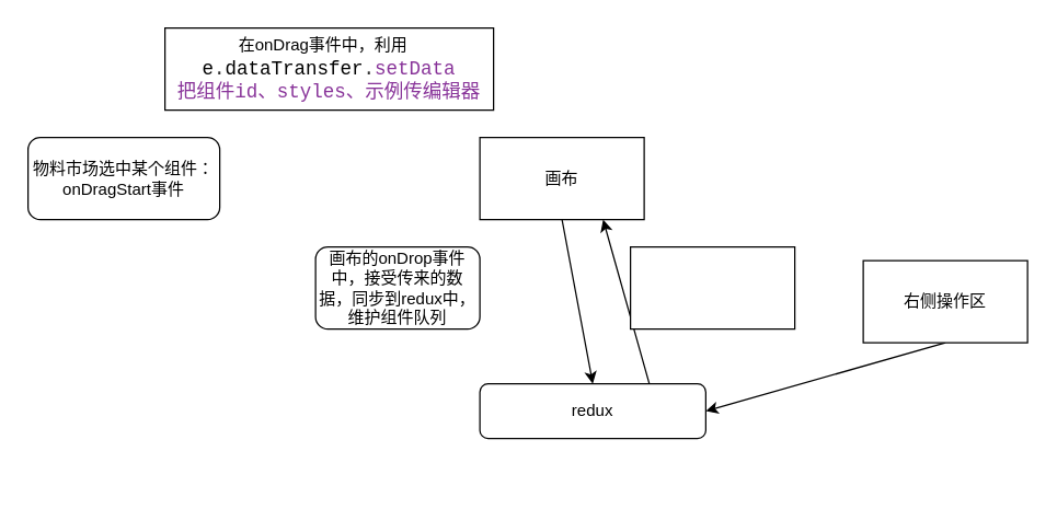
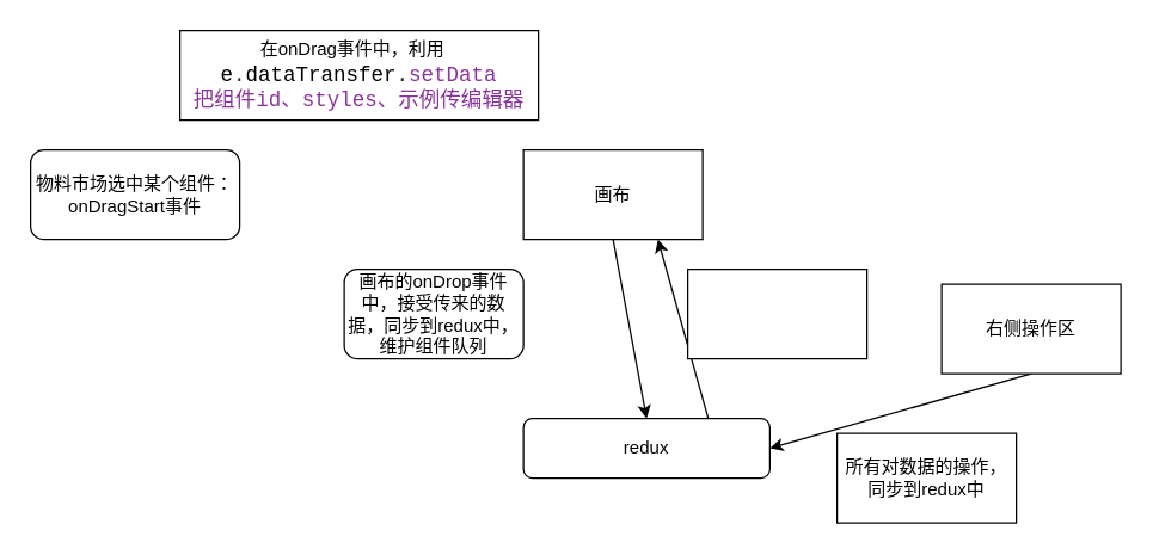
  <mxCell id="0" />
  <mxCell id="1" parent="0" />
  <mxCell id="2" value="物料市场选中某个组件：onDragStart事件" style="rounded=1;whiteSpace=wrap;html=1;" vertex="1" parent="1"><mxGeometry x="20" y="100" width="140" height="60" as="geometry" /></mxCell>
  <mxCell id="3" style="edgeStyle=none;html=1;exitX=0.5;exitY=1;exitDx=0;exitDy=0;entryX=0.5;entryY=0;entryDx=0;entryDy=0;" edge="1" parent="1" source="4" target="7"><mxGeometry relative="1" as="geometry" /></mxCell>
  <mxCell id="4" value="画布" style="rounded=0;whiteSpace=wrap;html=1;" vertex="1" parent="1"><mxGeometry x="350" y="100" width="120" height="60" as="geometry" /></mxCell>
  <mxCell id="5" value="在onDrag事件中，利用&lt;span style=&quot;background-color: rgb(255 , 255 , 255) ; color: rgb(48 , 48 , 48) ; font-family: &amp;#34;source code pro&amp;#34; , &amp;#34;courier new&amp;#34; , monospace , &amp;#34;consolas&amp;#34; , &amp;#34;courier new&amp;#34; , monospace ; font-size: 14px&quot;&gt;&amp;nbsp; &lt;/span&gt;&lt;span style=&quot;font-family: &amp;#34;source code pro&amp;#34; , &amp;#34;courier new&amp;#34; , monospace , &amp;#34;consolas&amp;#34; , &amp;#34;courier new&amp;#34; , monospace ; font-size: 14px&quot;&gt;e&lt;/span&gt;&lt;span style=&quot;background-color: rgb(255 , 255 , 255) ; color: rgb(48 , 48 , 48) ; font-family: &amp;#34;source code pro&amp;#34; , &amp;#34;courier new&amp;#34; , monospace , &amp;#34;consolas&amp;#34; , &amp;#34;courier new&amp;#34; , monospace ; font-size: 14px&quot;&gt;.&lt;/span&gt;&lt;span style=&quot;font-family: &amp;#34;source code pro&amp;#34; , &amp;#34;courier new&amp;#34; , monospace , &amp;#34;consolas&amp;#34; , &amp;#34;courier new&amp;#34; , monospace ; font-size: 14px&quot;&gt;dataTransfer&lt;/span&gt;&lt;span style=&quot;background-color: rgb(255 , 255 , 255) ; color: rgb(48 , 48 , 48) ; font-family: &amp;#34;source code pro&amp;#34; , &amp;#34;courier new&amp;#34; , monospace , &amp;#34;consolas&amp;#34; , &amp;#34;courier new&amp;#34; , monospace ; font-size: 14px&quot;&gt;.&lt;/span&gt;&lt;span style=&quot;font-family: &amp;#34;source code pro&amp;#34; , &amp;#34;courier new&amp;#34; , monospace , &amp;#34;consolas&amp;#34; , &amp;#34;courier new&amp;#34; , monospace ; font-size: 14px ; color: rgb(136 , 51 , 153)&quot;&gt;setData&lt;br&gt;把组件id、styles、示例传编辑器&lt;br&gt;&lt;/span&gt;" style="rounded=0;whiteSpace=wrap;html=1;" vertex="1" parent="1"><mxGeometry x="120" y="20" width="240" height="60" as="geometry" /></mxCell>
  <mxCell id="6" style="edgeStyle=none;html=1;exitX=0.75;exitY=0;exitDx=0;exitDy=0;entryX=0.75;entryY=1;entryDx=0;entryDy=0;" edge="1" parent="1" source="7" target="4"><mxGeometry relative="1" as="geometry" /></mxCell>
  <mxCell id="7" value="redux" style="rounded=1;whiteSpace=wrap;html=1;" vertex="1" parent="1"><mxGeometry x="350" y="280" width="165" height="40" as="geometry" /></mxCell>
  <mxCell id="8" value="画布的onDrop事件中，接受传来的数据，同步到redux中，维护组件队列" style="rounded=1;whiteSpace=wrap;html=1;" vertex="1" parent="1"><mxGeometry x="230" y="180" width="120" height="60" as="geometry" /></mxCell>
  <mxCell id="9" style="edgeStyle=none;html=1;exitX=0.5;exitY=1;exitDx=0;exitDy=0;entryX=1;entryY=0.5;entryDx=0;entryDy=0;" edge="1" parent="1" source="10" target="7"><mxGeometry relative="1" as="geometry" /></mxCell>
  <mxCell id="10" value="右侧操作区" style="rounded=0;whiteSpace=wrap;html=1;" vertex="1" parent="1"><mxGeometry x="630" y="190" width="120" height="60" as="geometry" /></mxCell>
+ <mxCell id="11" value="所有对数据的操作，同步到redux中" style="rounded=0;whiteSpace=wrap;html=1;" vertex="1" parent="1"><mxGeometry x="560" y="290" width="120" height="60" as="geometry" /></mxCell>
  <mxCell id="12" value="" style="rounded=0;whiteSpace=wrap;html=1;" vertex="1" parent="1"><mxGeometry x="460" y="180" width="120" height="60" as="geometry" /></mxCell>
